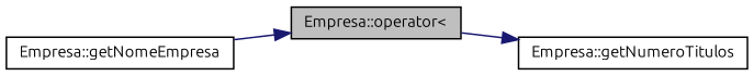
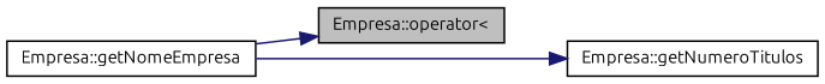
  digraph {
    fontname=Ubuntu
    rankdir=LR
    node [color=black fillcolor=white fontname=Ubuntu fontsize=10 shape=record style=filled]
    edge [color=midnightblue fontname=Ubuntu fontsize=10 labelfontname=Helvetica labelfontsize=10 style=solid]
    n1 [fillcolor=grey75 fontcolor=black height=0.2 label="Empresa::operator\<" width=0.4]
    n2 [height=0.2 label="Empresa::getNumeroTitulos" width=0.4]
    n3 [height=0.2 label="Empresa::getNomeEmpresa" width=0.4]
-   n1 -> n2
+   n3 -> n2
    n3 -> n1
  }
